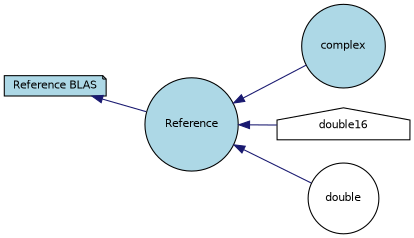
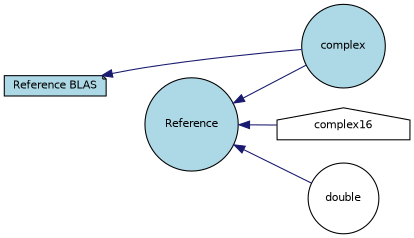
  digraph {
    rankdir=LR
    node [color=black fillcolor=lightblue fontname=Helvetica fontsize=10 shape=circle style=filled]
    edge [color=midnightblue dir=back fontname=Helvetica fontsize=10 labelfontname=Helvetica labelfontsize=10 shape=plaintext style=solid]
    n1 [height=0.2 label=complex width=0.4]
-   n2 [fillcolor=white height=0.2 label=double16 shape=house width=0.4]
+   n2 [fillcolor=white height=0.2 label=complex16 shape=house width=0.4]
    n3 [fontcolor=black height=0.2 label=Reference width=0.4]
    n4 [fillcolor=white height=0.2 label=double width=0.4]
    n5 [height=0.2 label="Reference BLAS" shape=note width=0.4]
    n3 -> n1
    n3 -> n2
    n3 -> n4
-   n5 -> n3
+   n5 -> n1
  }
